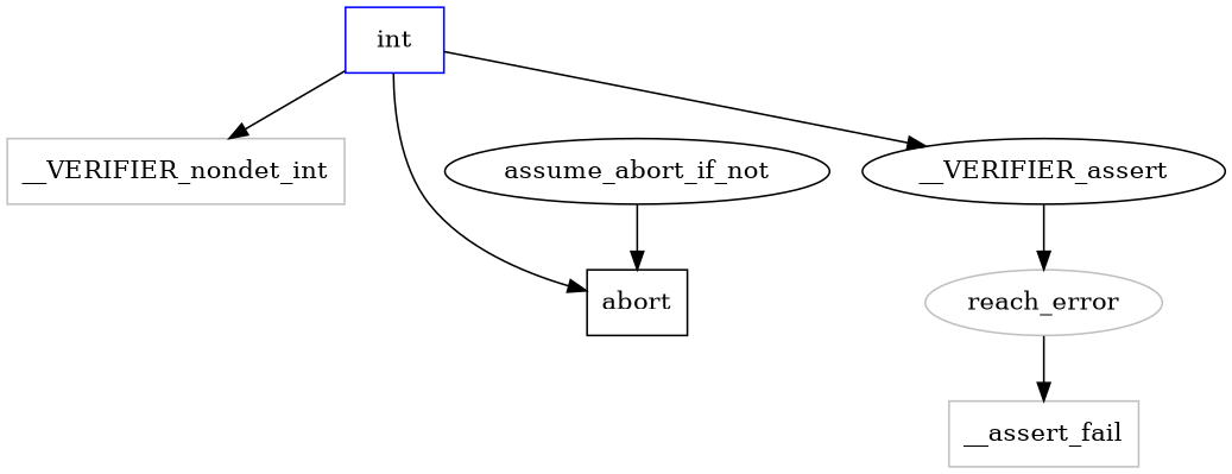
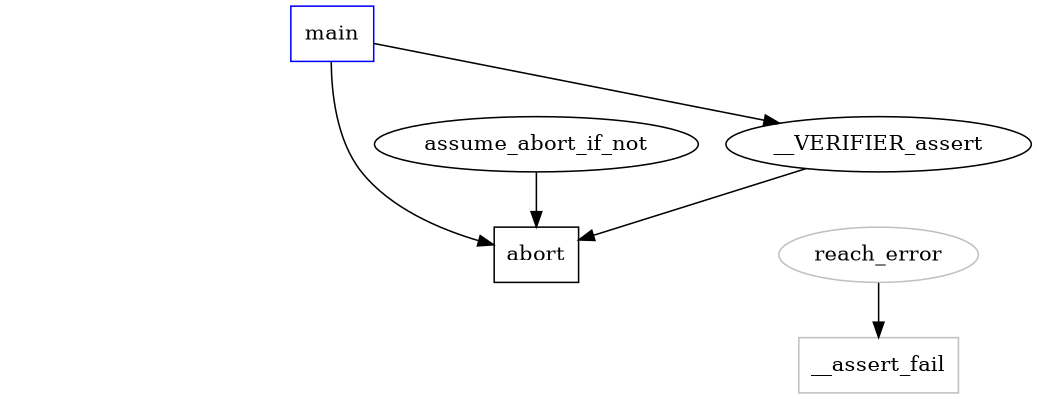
  digraph {
    rankdir=TB
    node [color=grey shape=box]
-   main [color=blue label=int]
-   n2 [label=__VERIFIER_nondet_int]
+   main [color=blue]
    n3 [label=__VERIFIER_assert color="" shape=""]
    n4 [color=black label=abort]
    n5 [label=assume_abort_if_not color="" shape=""]
    n6 [label=reach_error shape=""]
    n7 [label=__assert_fail]
-   main -> n2
    main -> n3
    main -> n4
-   n3 -> n6
+   n3 -> n4
    n5 -> n4
    n6 -> n7
  }
